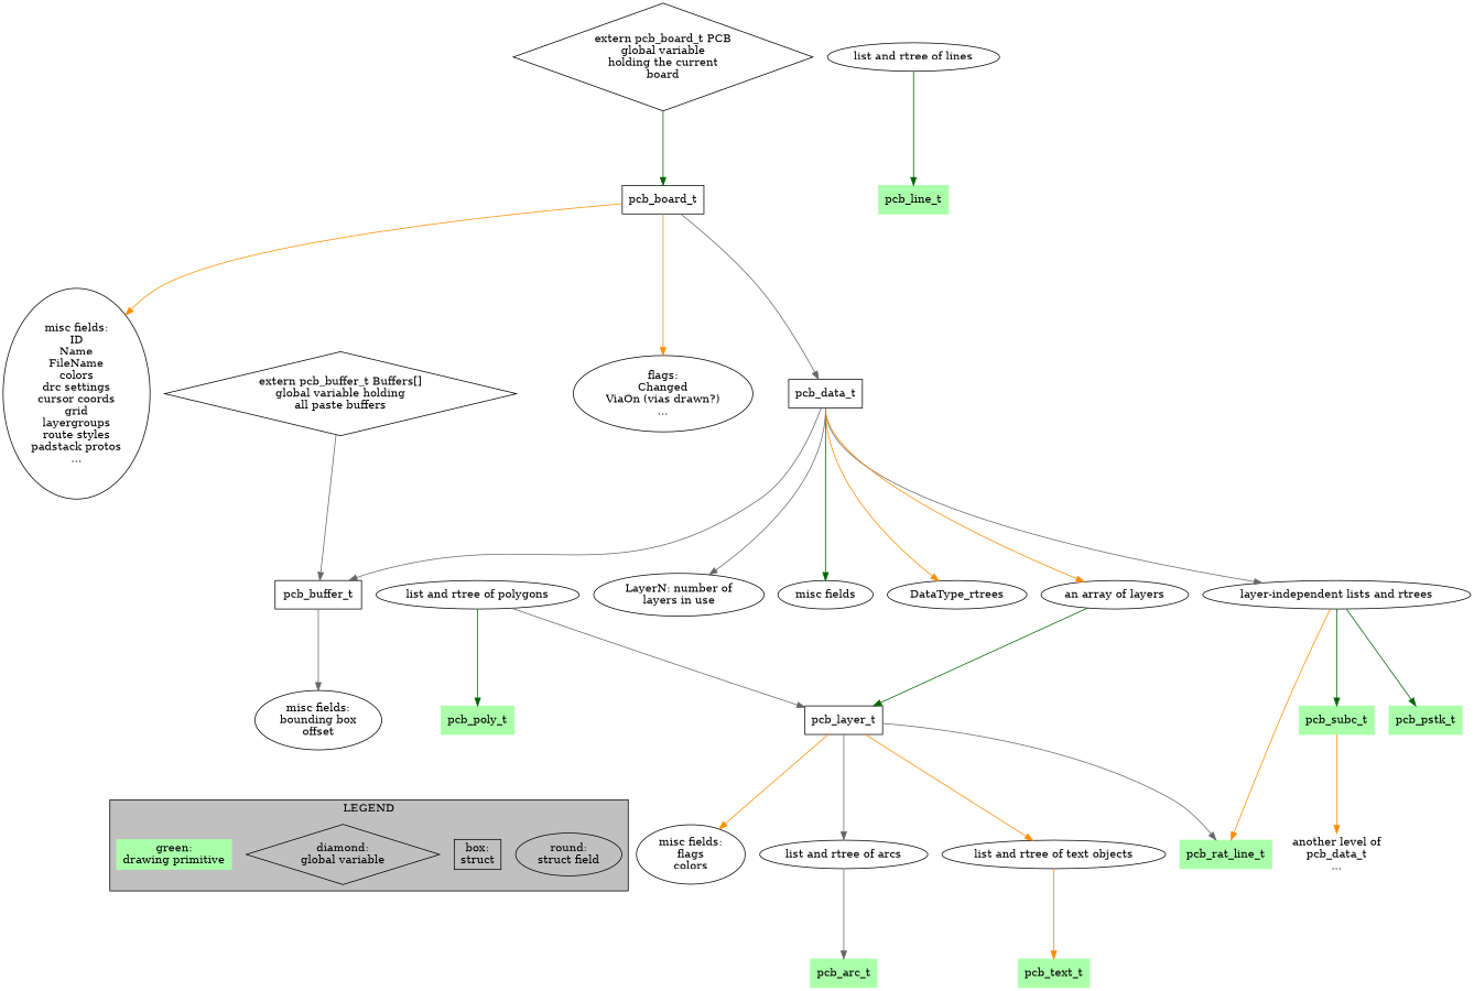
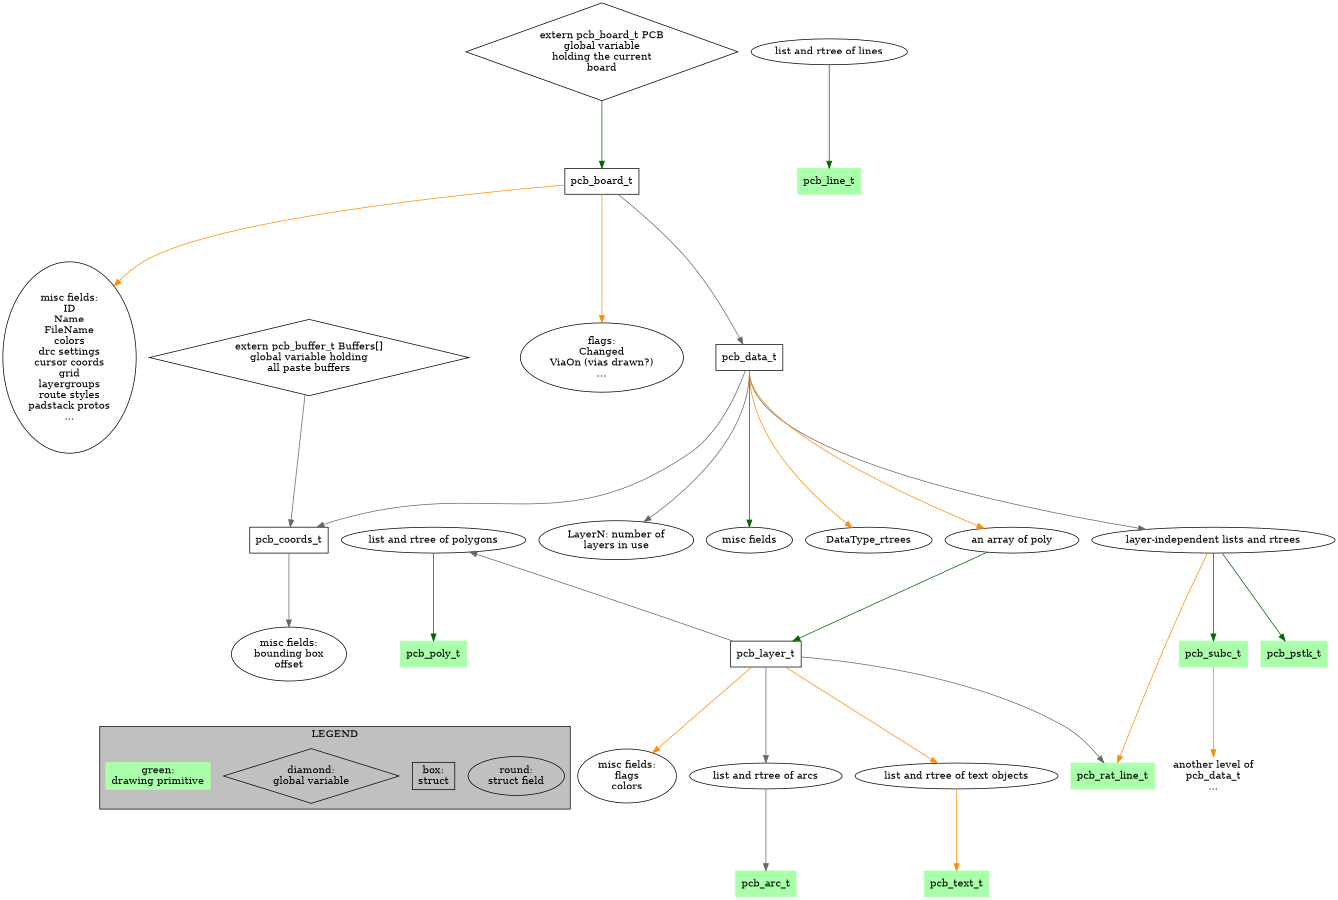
  digraph {
    ranksep=1.3
    edge [color=gray40]
    n1 [label="round:\nstruct field"]
    n2 [label="box:\nstruct" shape=box]
    n3 [label="diamond:\nglobal variable" shape=diamond]
    n4 [color="#aaffaa" label="green:\ndrawing primitive" shape=box style=filled]
    n5 [label="misc fields:\nID\nName\nFileName\ncolors\ndrc settings\ncursor coords\ngrid\nlayergroups\nroute styles\npadstack protos\n..."]
    n6 [label="flags:\nChanged\nViaOn (vias drawn?)\n..."]
    pcb_board_t [shape=box]
    pcb_data_t [shape=box]
    n9 [label="layer-independent lists and rtrees"]
    n10 [label="LayerN: number of\nlayers in use"]
-   n11 [label="an array of layers"]
+   n11 [label="an array of poly"]
    n12 [label="misc fields"]
    DataType_rtrees
-   pcb_buffer_t [shape=box]
+   pcb_buffer_t [shape=box label=pcb_coords_t]
    pcb_subc_t [color="#aaffaa" shape=box style=filled]
    pcb_rat_line_t [color="#aaffaa" shape=box style=filled]
    pcb_pstk_t [color="#aaffaa" shape=box style=filled]
    pcb_layer_t [shape=box]
    n19 [label="another level of\npcb_data_t\n..." shape=none]
    pcb_arc_t [color="#aaffaa" shape=box style=filled]
    pcb_line_t [color="#aaffaa" shape=box style=filled]
    pcb_text_t [color="#aaffaa" shape=box style=filled]
    pcb_poly_t [color="#aaffaa" shape=box style=filled]
    n24 [label="extern pcb_board_t PCB\nglobal variable\nholding the current\nboard" shape=diamond]
    n25 [label="extern pcb_buffer_t Buffers[]\nglobal variable holding\nall paste buffers" shape=diamond]
    n26 [label="misc fields:\nbounding box\noffset"]
    n27 [label="list and rtree of arcs"]
    n28 [label="list and rtree of text objects"]
    n29 [label="list and rtree of polygons"]
    n30 [label="misc fields:\nflags\ncolors"]
    n31 [label="list and rtree of lines"]
    subgraph cluster_1 {
      bgcolor=grey
      label=LEGEND
      style=filled
      n1
      n2
      n3
      n4
    }
    pcb_board_t -> n5 [color=darkorange]
    pcb_board_t -> n6 [color=darkorange]
    pcb_board_t -> pcb_data_t
    pcb_data_t -> n9 [tailport=s]
    pcb_data_t -> n10 [tailport=s]
    pcb_data_t -> n11 [color=darkorange tailport=s]
    pcb_data_t -> n12 [color=darkgreen tailport=s]
    pcb_data_t -> DataType_rtrees [color=darkorange tailport=s]
    pcb_data_t -> pcb_buffer_t
    n9 -> pcb_subc_t [color=darkgreen]
    n9 -> pcb_rat_line_t [color=darkorange]
    n9 -> pcb_pstk_t [color=darkgreen]
    n11 -> pcb_layer_t [color=darkgreen]
    pcb_buffer_t -> n26
    pcb_subc_t -> n19 [color=darkorange]
    pcb_layer_t -> pcb_rat_line_t
    pcb_layer_t -> n27
    pcb_layer_t -> n28 [color=darkorange]
-   n29 -> pcb_layer_t
+   pcb_layer_t -> n29
    pcb_layer_t -> n30 [color=darkorange]
    pcb_poly_t -> n2 [style=invis color=""]
    n24 -> pcb_board_t [color=darkgreen]
    n25 -> pcb_buffer_t
    n27 -> pcb_arc_t
    n28 -> pcb_text_t [color=darkorange]
    n29 -> pcb_poly_t [color=darkgreen]
    n31 -> pcb_line_t [color=darkgreen]
  }
